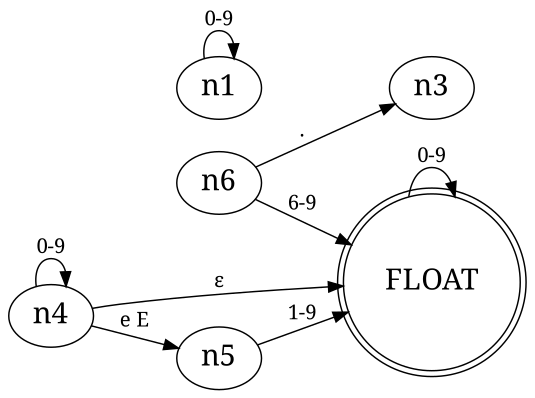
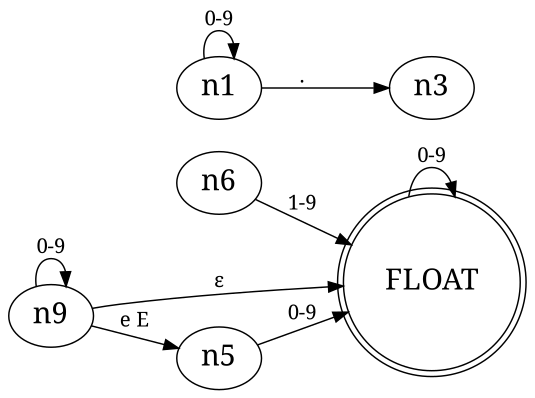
  digraph {
    fontname="Noto Serif"
    rankdir=LR
    node [fontname="Noto Serif" fontsize=20]
    edge [fontname="Noto Serif"]
    n1
    n3
    s9 [label=FLOAT shape=doublecircle]
-   n4
+   n4 [label=n9]
    n5
    n6
    n1 -> n1 [label="0-9"]
-   n6 -> n3 [label="."]
+   n1 -> n3 [label="."]
    s9 -> s9 [label="0-9"]
    n4 -> s9 [label="ε"]
    n4 -> n4 [label="0-9"]
    n4 -> n5 [label="e E"]
-   n5 -> s9 [label="1-9"]
-   n6 -> s9 [label="6-9"]
+   n5 -> s9 [label="0-9"]
+   n6 -> s9 [label="1-9"]
  }
